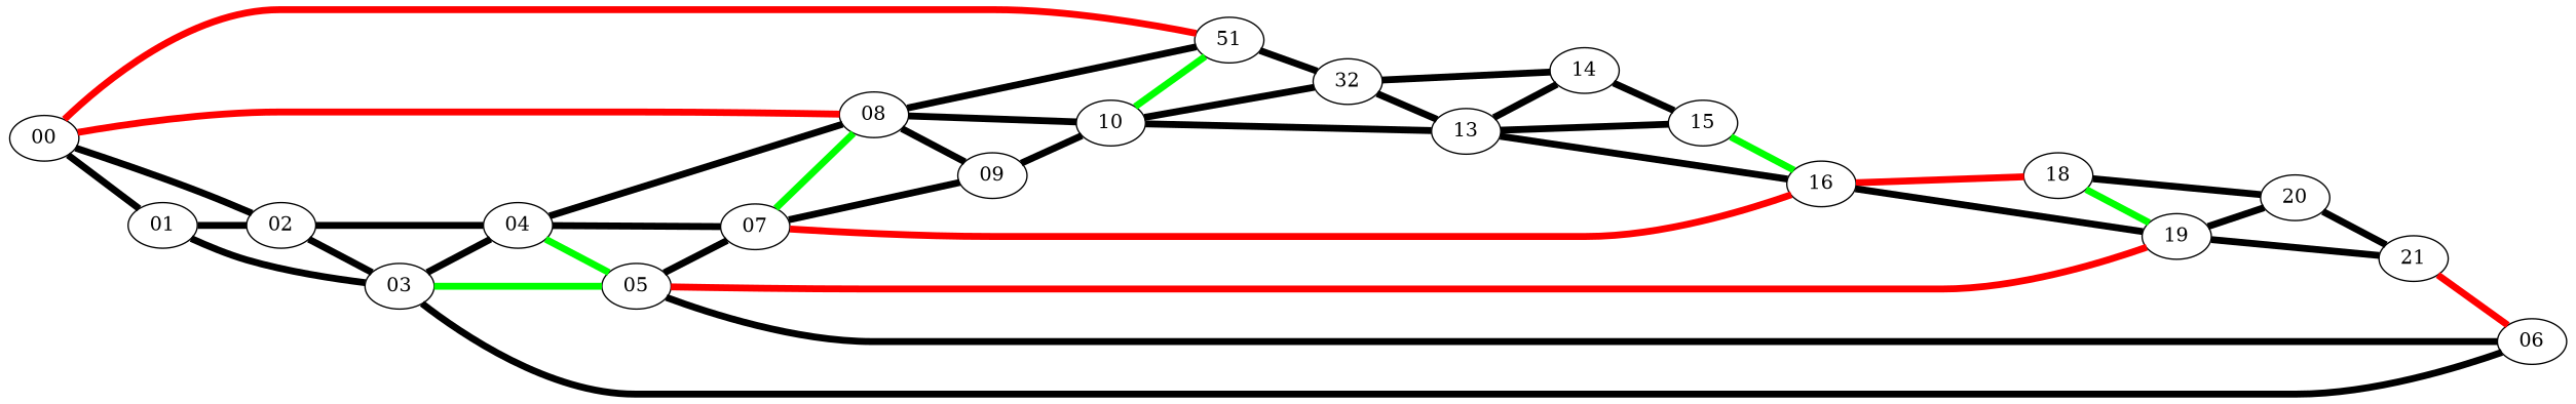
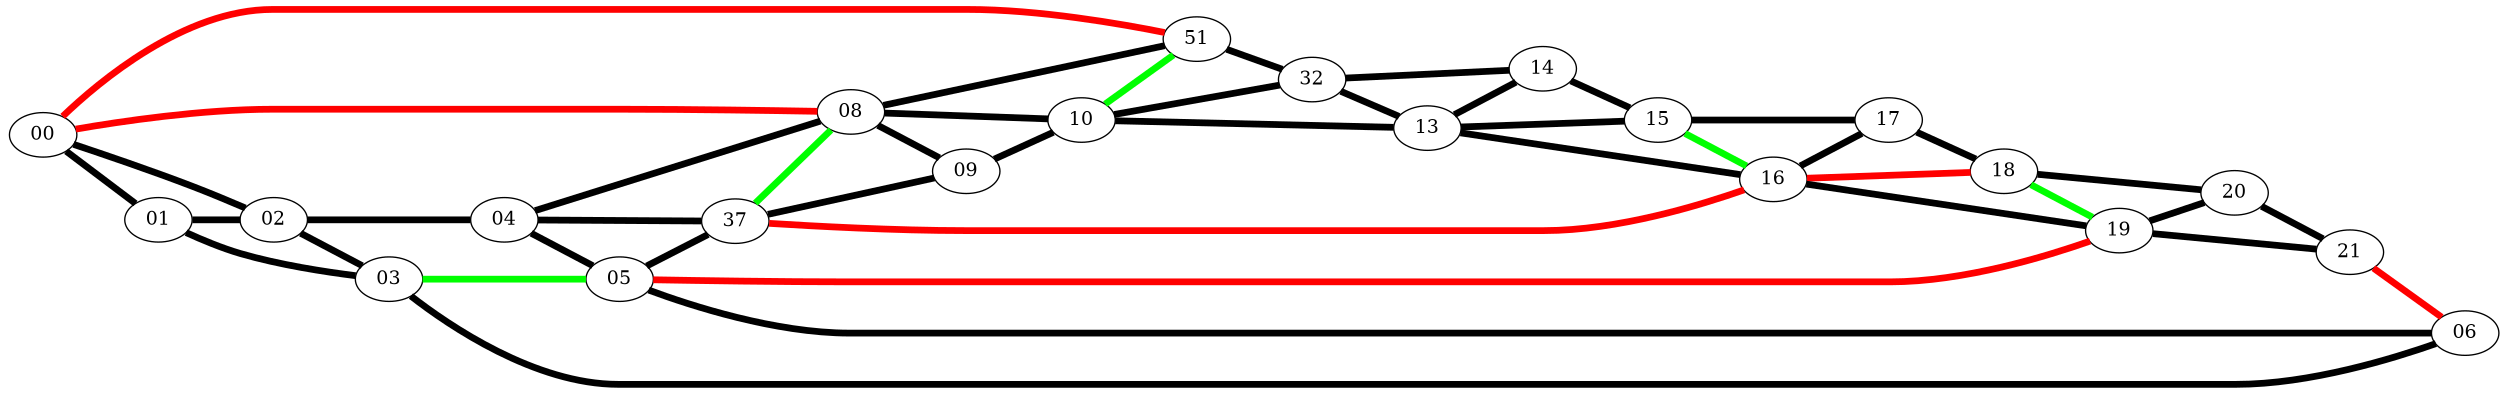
  graph {
    rankdir=LR
    edge [color=black penwidth=5]
    n1 [height=0 label=00 width=0]
    n2 [height=0 label=01 width=0]
    n3 [height=0 label=02 width=0]
    n4 [height=0 label=03 width=0]
    n5 [height=0 label=04 width=0]
    n6 [height=0 label=05 width=0]
    n7 [height=0 label=06 width=0]
-   n8 [height=0 label=07 width=0]
+   n8 [height=0 label=37 width=0]
    n9 [height=0 label=08 width=0]
    n10 [height=0 label=09 width=0]
    n11 [height=0 label=10 width=0]
    n12 [height=0 label=51 width=0]
    n13 [height=0 label=32 width=0]
    n14 [height=0 label=13 width=0]
    n15 [height=0 label=14 width=0]
    n16 [height=0 label=15 width=0]
    n17 [height=0 label=16 width=0]
+   n18 [height=0 label=17 width=0]
    n19 [height=0 label=18 width=0]
    n20 [height=0 label=19 width=0]
    n21 [height=0 label=20 width=0]
    n22 [height=0 label=21 width=0]
    n1 -- n2
    n1 -- n3
    n2 -- n3
    n2 -- n4
    n3 -- n4
    n3 -- n5
-   n4 -- n5
    n4 -- n6 [color=green]
    n4 -- n7
-   n5 -- n6 [color=green]
+   n5 -- n6
    n5 -- n8
    n5 -- n9
    n6 -- n7
    n6 -- n8
    n8 -- n9 [color=green]
    n8 -- n10
    n9 -- n1 [color=red]
    n9 -- n10
    n9 -- n11
    n9 -- n12
    n10 -- n11
    n11 -- n12 [color=green]
    n11 -- n13
    n11 -- n14
    n12 -- n1 [color=red]
    n12 -- n13
    n13 -- n14
    n13 -- n15
    n14 -- n15
    n14 -- n16
    n14 -- n17
    n15 -- n16
    n16 -- n17 [color=green]
+   n16 -- n18
    n17 -- n8 [color=red]
+   n17 -- n18
    n17 -- n19 [color=red]
    n17 -- n20
+   n18 -- n19
    n19 -- n20 [color=green]
    n19 -- n21
    n20 -- n6 [color=red]
    n20 -- n21
    n20 -- n22
    n21 -- n22
    n22 -- n7 [color=red]
  }
